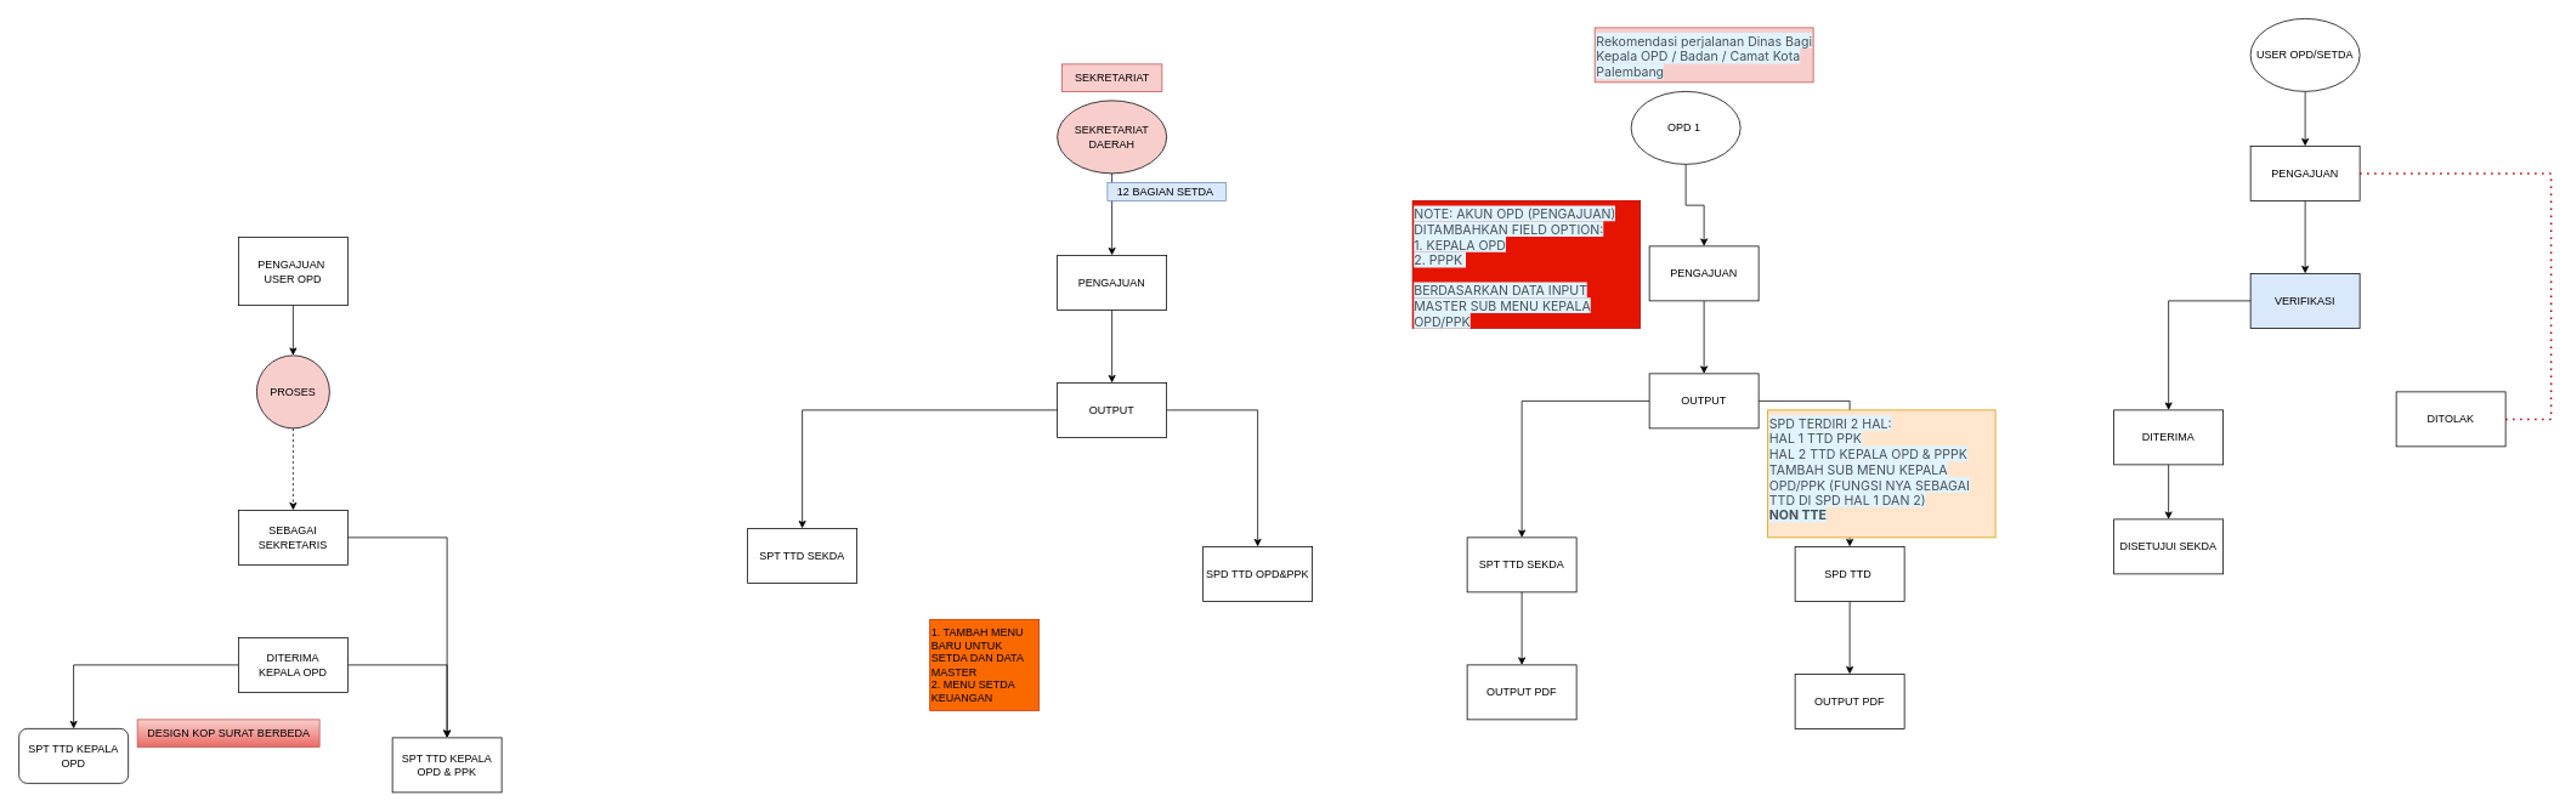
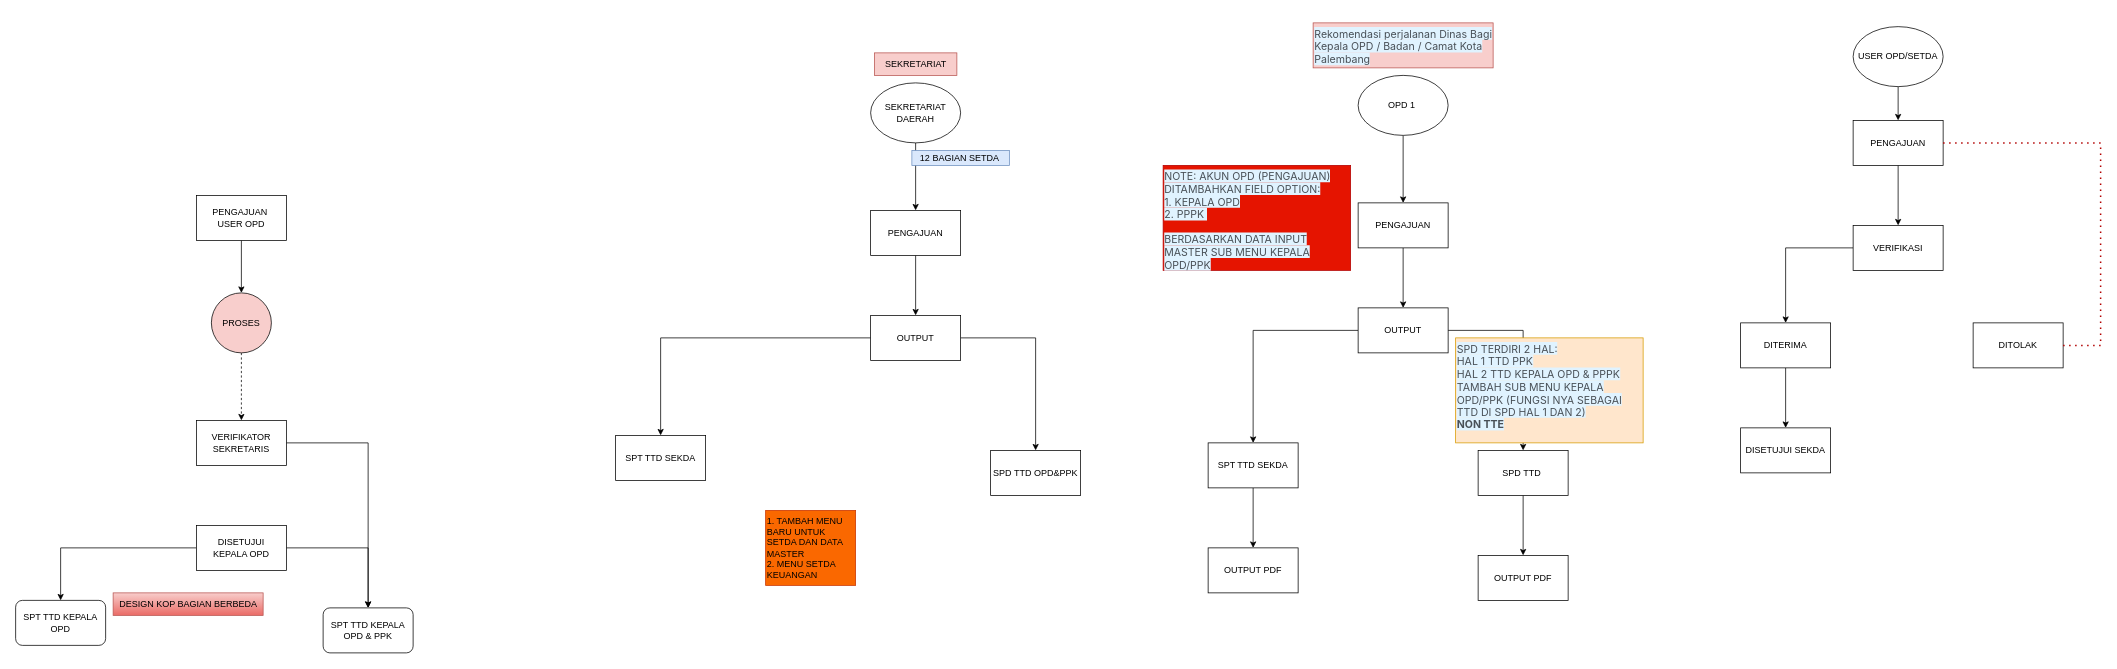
  <mxCell id="0" />
  <mxCell id="1" parent="0" />
  <mxCell id="2" value="" style="edgeStyle=orthogonalEdgeStyle;rounded=0;orthogonalLoop=1;jettySize=auto;html=1;" edge="1" parent="1" source="3" target="5"><mxGeometry relative="1" as="geometry" /></mxCell>
  <mxCell id="3" value="PENGAJUAN" style="rounded=0;whiteSpace=wrap;html=1;" vertex="1" parent="1"><mxGeometry x="2470" y="160" width="120" height="60" as="geometry" /></mxCell>
  <mxCell id="4" value="" style="edgeStyle=orthogonalEdgeStyle;rounded=0;orthogonalLoop=1;jettySize=auto;html=1;" edge="1" parent="1" source="5" target="7"><mxGeometry relative="1" as="geometry" /></mxCell>
- <mxCell id="5" value="VERIFIKASI" style="rounded=0;whiteSpace=wrap;html=1;fillColor=#dae8fc;" vertex="1" parent="1"><mxGeometry x="2470" y="300" width="120" height="60" as="geometry" /></mxCell>
+ <mxCell id="5" value="VERIFIKASI" style="rounded=0;whiteSpace=wrap;html=1;" vertex="1" parent="1"><mxGeometry x="2470" y="300" width="120" height="60" as="geometry" /></mxCell>
  <mxCell id="6" value="" style="edgeStyle=orthogonalEdgeStyle;rounded=0;orthogonalLoop=1;jettySize=auto;html=1;" edge="1" parent="1" source="7" target="9"><mxGeometry relative="1" as="geometry" /></mxCell>
- <mxCell id="7" value="DITERIMA" style="rounded=0;whiteSpace=wrap;html=1;" vertex="1" parent="1"><mxGeometry x="2320" y="450" width="120" height="60" as="geometry" /></mxCell>
+ <mxCell id="7" value="DITERIMA" style="rounded=0;whiteSpace=wrap;html=1;" vertex="1" parent="1"><mxGeometry x="2320" y="430" width="120" height="60" as="geometry" /></mxCell>
  <mxCell id="8" value="DITOLAK" style="whiteSpace=wrap;html=1;rounded=0;" vertex="1" parent="1"><mxGeometry x="2630" y="430" width="120" height="60" as="geometry" /></mxCell>
  <mxCell id="9" value="DISETUJUI SEKDA" style="whiteSpace=wrap;html=1;rounded=0;" vertex="1" parent="1"><mxGeometry x="2320" y="570" width="120" height="60" as="geometry" /></mxCell>
  <mxCell id="10" value="" style="endArrow=none;dashed=1;html=1;dashPattern=1 3;strokeWidth=2;rounded=0;entryX=1;entryY=0.5;entryDx=0;entryDy=0;exitX=1;exitY=0.5;exitDx=0;exitDy=0;fillColor=#e51400;strokeColor=#B20000;" edge="1" parent="1" source="8" target="3"><mxGeometry width="50" height="50" relative="1" as="geometry"><mxPoint x="2800" y="460" as="sourcePoint" /><mxPoint x="2640" y="163" as="targetPoint" /><Array as="points"><mxPoint x="2800" y="460" /><mxPoint x="2800" y="310" /><mxPoint x="2800" y="190" /><mxPoint x="2720" y="190" /></Array></mxGeometry></mxCell>
  <mxCell id="11" value="" style="edgeStyle=orthogonalEdgeStyle;rounded=0;orthogonalLoop=1;jettySize=auto;html=1;" edge="1" parent="1" source="12" target="3"><mxGeometry relative="1" as="geometry" /></mxCell>
- <mxCell id="12" value="USER OPD/SETDA" style="ellipse;whiteSpace=wrap;html=1;" vertex="1" parent="1"><mxGeometry x="2470" y="20" width="120" height="80" as="geometry" /></mxCell>
+ <mxCell id="12" value="USER OPD/SETDA" style="ellipse;whiteSpace=wrap;html=1;" vertex="1" parent="1"><mxGeometry x="2470" y="35" width="120" height="80" as="geometry" /></mxCell>
  <mxCell id="13" value="" style="edgeStyle=orthogonalEdgeStyle;rounded=0;orthogonalLoop=1;jettySize=auto;html=1;" edge="1" parent="1" source="14" target="17"><mxGeometry relative="1" as="geometry" /></mxCell>
- <mxCell id="14" value="OPD 1&amp;nbsp;" style="ellipse;whiteSpace=wrap;html=1;" vertex="1" parent="1"><mxGeometry x="1790" y="100" width="120" height="80" as="geometry" /></mxCell>
+ <mxCell id="14" value="OPD 1&amp;nbsp;" style="ellipse;whiteSpace=wrap;html=1;" vertex="1" parent="1"><mxGeometry x="1810" y="100" width="120" height="80" as="geometry" /></mxCell>
  <mxCell id="15" value="&lt;span style=&quot;color: rgb(73, 80, 87); font-family: -apple-system, &amp;quot;system-ui&amp;quot;, &amp;quot;Segoe UI&amp;quot;, Roboto, &amp;quot;Helvetica Neue&amp;quot;, Arial, &amp;quot;Noto Sans&amp;quot;, sans-serif, &amp;quot;Apple Color Emoji&amp;quot;, &amp;quot;Segoe UI Emoji&amp;quot;, &amp;quot;Segoe UI Symbol&amp;quot;, &amp;quot;Noto Color Emoji&amp;quot;; font-size: 14.08px; font-style: normal; font-variant-ligatures: normal; font-variant-caps: normal; font-weight: 400; letter-spacing: normal; orphans: 2; text-indent: 0px; text-transform: none; widows: 2; word-spacing: 0px; -webkit-text-stroke-width: 0px; white-space: normal; text-decoration-thickness: initial; text-decoration-style: initial; text-decoration-color: initial; float: none; background-color: rgb(224, 243, 255); display: inline !important;&quot;&gt;Rekomendasi perjalanan Dinas Bagi Kepala OPD / Badan / Camat Kota Palembang&lt;/span&gt;" style="text;whiteSpace=wrap;html=1;fillColor=#f8cecc;strokeColor=#b85450;align=left;" vertex="1" parent="1"><mxGeometry x="1750" y="30" width="240" height="60" as="geometry" /></mxCell>
  <mxCell id="16" value="" style="edgeStyle=orthogonalEdgeStyle;rounded=0;orthogonalLoop=1;jettySize=auto;html=1;" edge="1" parent="1" source="17" target="20"><mxGeometry relative="1" as="geometry" /></mxCell>
  <mxCell id="17" value="PENGAJUAN" style="whiteSpace=wrap;html=1;" vertex="1" parent="1"><mxGeometry x="1810" y="270" width="120" height="60" as="geometry" /></mxCell>
  <mxCell id="18" value="" style="edgeStyle=orthogonalEdgeStyle;rounded=0;orthogonalLoop=1;jettySize=auto;html=1;" edge="1" parent="1" source="20" target="22"><mxGeometry relative="1" as="geometry" /></mxCell>
  <mxCell id="19" value="" style="edgeStyle=orthogonalEdgeStyle;rounded=0;orthogonalLoop=1;jettySize=auto;html=1;" edge="1" parent="1" source="20" target="24"><mxGeometry relative="1" as="geometry" /></mxCell>
  <mxCell id="20" value="OUTPUT" style="whiteSpace=wrap;html=1;" vertex="1" parent="1"><mxGeometry x="1810" y="410" width="120" height="60" as="geometry" /></mxCell>
  <mxCell id="21" value="" style="edgeStyle=orthogonalEdgeStyle;rounded=0;orthogonalLoop=1;jettySize=auto;html=1;" edge="1" parent="1" source="22" target="27"><mxGeometry relative="1" as="geometry" /></mxCell>
  <mxCell id="22" value="SPT TTD SEKDA" style="whiteSpace=wrap;html=1;" vertex="1" parent="1"><mxGeometry x="1610" y="590" width="120" height="60" as="geometry" /></mxCell>
  <mxCell id="23" value="" style="edgeStyle=orthogonalEdgeStyle;rounded=0;orthogonalLoop=1;jettySize=auto;html=1;" edge="1" parent="1" source="24" target="26"><mxGeometry relative="1" as="geometry" /></mxCell>
  <mxCell id="24" value="SPD TTD&amp;nbsp;" style="whiteSpace=wrap;html=1;" vertex="1" parent="1"><mxGeometry x="1970" y="600" width="120" height="60" as="geometry" /></mxCell>
  <mxCell id="25" value="&lt;font face=&quot;-apple-system, system-ui, Segoe UI, Roboto, Helvetica Neue, Arial, Noto Sans, sans-serif, Apple Color Emoji, Segoe UI Emoji, Segoe UI Symbol, Noto Color Emoji&quot; color=&quot;#495057&quot;&gt;&lt;span style=&quot;font-size: 14.08px; background-color: rgb(224, 243, 255);&quot;&gt;SPD TERDIRI 2 HAL:&lt;/span&gt;&lt;/font&gt;&lt;div&gt;&lt;font face=&quot;-apple-system, system-ui, Segoe UI, Roboto, Helvetica Neue, Arial, Noto Sans, sans-serif, Apple Color Emoji, Segoe UI Emoji, Segoe UI Symbol, Noto Color Emoji&quot; color=&quot;#495057&quot;&gt;&lt;span style=&quot;font-size: 14.08px; background-color: rgb(224, 243, 255);&quot;&gt;HAL 1 TTD PPK&lt;/span&gt;&lt;/font&gt;&lt;/div&gt;&lt;div&gt;&lt;font face=&quot;-apple-system, system-ui, Segoe UI, Roboto, Helvetica Neue, Arial, Noto Sans, sans-serif, Apple Color Emoji, Segoe UI Emoji, Segoe UI Symbol, Noto Color Emoji&quot; color=&quot;#495057&quot;&gt;&lt;span style=&quot;font-size: 14.08px; background-color: rgb(224, 243, 255);&quot;&gt;HAL 2 TTD KEPALA OPD &amp;amp; PPPK&lt;/span&gt;&lt;/font&gt;&lt;/div&gt;&lt;div&gt;&lt;font face=&quot;-apple-system, system-ui, Segoe UI, Roboto, Helvetica Neue, Arial, Noto Sans, sans-serif, Apple Color Emoji, Segoe UI Emoji, Segoe UI Symbol, Noto Color Emoji&quot; color=&quot;#495057&quot;&gt;&lt;span style=&quot;font-size: 14.08px; background-color: rgb(224, 243, 255);&quot;&gt;TAMBAH SUB MENU KEPALA OPD/PPK (FUNGSI NYA SEBAGAI TTD DI SPD HAL 1 DAN 2)&lt;/span&gt;&lt;/font&gt;&lt;/div&gt;&lt;div&gt;&lt;font face=&quot;-apple-system, system-ui, Segoe UI, Roboto, Helvetica Neue, Arial, Noto Sans, sans-serif, Apple Color Emoji, Segoe UI Emoji, Segoe UI Symbol, Noto Color Emoji&quot; color=&quot;#495057&quot;&gt;&lt;span style=&quot;font-size: 14.08px; background-color: rgb(224, 243, 255);&quot;&gt;&lt;b&gt;NON TTE&lt;/b&gt;&lt;/span&gt;&lt;/font&gt;&lt;/div&gt;" style="text;whiteSpace=wrap;html=1;fillColor=#ffe6cc;strokeColor=#d79b00;" vertex="1" parent="1"><mxGeometry x="1940" y="450" width="250" height="140" as="geometry" /></mxCell>
  <mxCell id="26" value="OUTPUT PDF" style="whiteSpace=wrap;html=1;" vertex="1" parent="1"><mxGeometry x="1970" y="740" width="120" height="60" as="geometry" /></mxCell>
  <mxCell id="27" value="OUTPUT PDF" style="whiteSpace=wrap;html=1;" vertex="1" parent="1"><mxGeometry x="1610" y="730" width="120" height="60" as="geometry" /></mxCell>
  <mxCell id="28" value="" style="edgeStyle=orthogonalEdgeStyle;rounded=0;orthogonalLoop=1;jettySize=auto;html=1;" edge="1" parent="1" source="29" target="32"><mxGeometry relative="1" as="geometry" /></mxCell>
- <mxCell id="29" value="SEKRETARIAT DAERAH" style="ellipse;whiteSpace=wrap;html=1;fillColor=#f8cecc;" vertex="1" parent="1"><mxGeometry x="1160" y="110" width="120" height="80" as="geometry" /></mxCell>
+ <mxCell id="29" value="SEKRETARIAT DAERAH" style="ellipse;whiteSpace=wrap;html=1;" vertex="1" parent="1"><mxGeometry x="1160" y="110" width="120" height="80" as="geometry" /></mxCell>
  <mxCell id="30" value="SEKRETARIAT" style="text;html=1;align=center;verticalAlign=middle;resizable=0;points=[];autosize=1;strokeColor=#b85450;fillColor=#f8cecc;" vertex="1" parent="1"><mxGeometry x="1165" y="70" width="110" height="30" as="geometry" /></mxCell>
  <mxCell id="31" value="" style="edgeStyle=orthogonalEdgeStyle;rounded=0;orthogonalLoop=1;jettySize=auto;html=1;" edge="1" parent="1" source="32" target="35"><mxGeometry relative="1" as="geometry" /></mxCell>
  <mxCell id="32" value="PENGAJUAN" style="whiteSpace=wrap;html=1;" vertex="1" parent="1"><mxGeometry x="1160" y="280" width="120" height="60" as="geometry" /></mxCell>
  <mxCell id="33" value="" style="edgeStyle=orthogonalEdgeStyle;rounded=0;orthogonalLoop=1;jettySize=auto;html=1;" edge="1" parent="1" source="35" target="36"><mxGeometry relative="1" as="geometry" /></mxCell>
  <mxCell id="34" value="" style="edgeStyle=orthogonalEdgeStyle;rounded=0;orthogonalLoop=1;jettySize=auto;html=1;" edge="1" parent="1" source="35" target="37"><mxGeometry relative="1" as="geometry" /></mxCell>
  <mxCell id="35" value="OUTPUT" style="whiteSpace=wrap;html=1;" vertex="1" parent="1"><mxGeometry x="1160" y="420" width="120" height="60" as="geometry" /></mxCell>
  <mxCell id="36" value="SPT TTD SEKDA" style="whiteSpace=wrap;html=1;" vertex="1" parent="1"><mxGeometry x="820" y="580" width="120" height="60" as="geometry" /></mxCell>
  <mxCell id="37" value="SPD TTD OPD&amp;amp;PPK" style="whiteSpace=wrap;html=1;" vertex="1" parent="1"><mxGeometry x="1320" y="600" width="120" height="60" as="geometry" /></mxCell>
  <mxCell id="38" value="12 BAGIAN SETDA&amp;nbsp;" style="text;html=1;align=center;verticalAlign=middle;resizable=0;points=[];autosize=1;strokeColor=#6c8ebf;fillColor=#dae8fc;" vertex="1" parent="1"><mxGeometry x="1215" y="200" width="130" height="20" as="geometry" /></mxCell>
  <mxCell id="39" value="&lt;font face=&quot;-apple-system, system-ui, Segoe UI, Roboto, Helvetica Neue, Arial, Noto Sans, sans-serif, Apple Color Emoji, Segoe UI Emoji, Segoe UI Symbol, Noto Color Emoji&quot; color=&quot;#495057&quot;&gt;&lt;span style=&quot;font-size: 14.08px; background-color: rgb(224, 243, 255);&quot;&gt;NOTE: AKUN OPD (PENGAJUAN) DITAMBAHKAN FIELD OPTION:&lt;/span&gt;&lt;/font&gt;&lt;div&gt;&lt;font face=&quot;-apple-system, system-ui, Segoe UI, Roboto, Helvetica Neue, Arial, Noto Sans, sans-serif, Apple Color Emoji, Segoe UI Emoji, Segoe UI Symbol, Noto Color Emoji&quot; color=&quot;#495057&quot;&gt;&lt;span style=&quot;font-size: 14.08px; background-color: rgb(224, 243, 255);&quot;&gt;1. KEPALA OPD&lt;/span&gt;&lt;/font&gt;&lt;/div&gt;&lt;div&gt;&lt;font face=&quot;-apple-system, system-ui, Segoe UI, Roboto, Helvetica Neue, Arial, Noto Sans, sans-serif, Apple Color Emoji, Segoe UI Emoji, Segoe UI Symbol, Noto Color Emoji&quot; color=&quot;#495057&quot;&gt;&lt;span style=&quot;font-size: 14.08px; background-color: rgb(224, 243, 255);&quot;&gt;2. PPPK&amp;nbsp;&lt;/span&gt;&lt;/font&gt;&lt;/div&gt;&lt;div&gt;&lt;font face=&quot;-apple-system, system-ui, Segoe UI, Roboto, Helvetica Neue, Arial, Noto Sans, sans-serif, Apple Color Emoji, Segoe UI Emoji, Segoe UI Symbol, Noto Color Emoji&quot; color=&quot;#495057&quot;&gt;&lt;span style=&quot;font-size: 14.08px; background-color: rgb(224, 243, 255);&quot;&gt;&lt;br&gt;&lt;/span&gt;&lt;/font&gt;&lt;/div&gt;&lt;div&gt;&lt;font face=&quot;-apple-system, system-ui, Segoe UI, Roboto, Helvetica Neue, Arial, Noto Sans, sans-serif, Apple Color Emoji, Segoe UI Emoji, Segoe UI Symbol, Noto Color Emoji&quot; color=&quot;#495057&quot;&gt;&lt;span style=&quot;font-size: 14.08px; background-color: rgb(224, 243, 255);&quot;&gt;BERDASARKAN DATA INPUT MASTER SUB MENU KEPALA OPD/PPK&lt;/span&gt;&lt;/font&gt;&lt;/div&gt;" style="text;whiteSpace=wrap;html=1;fillColor=#e51400;strokeColor=#B20000;fontColor=#ffffff;" vertex="1" parent="1"><mxGeometry x="1550" y="220" width="250" height="140" as="geometry" /></mxCell>
  <mxCell id="40" value="1. TAMBAH MENU BARU UNTUK SETDA DAN DATA MASTER&lt;div&gt;2. MENU SETDA KEUANGAN&lt;/div&gt;" style="whiteSpace=wrap;html=1;fillColor=#fa6800;fontColor=#000000;strokeColor=#C73500;align=left;" vertex="1" parent="1"><mxGeometry x="1020" y="680" width="120" height="100" as="geometry" /></mxCell>
  <mxCell id="41" value="" style="edgeStyle=orthogonalEdgeStyle;rounded=0;orthogonalLoop=1;jettySize=auto;html=1;" edge="1" parent="1" source="42" target="44"><mxGeometry relative="1" as="geometry" /></mxCell>
- <mxCell id="42" value="PENGAJUAN&amp;nbsp;&lt;div&gt;USER OPD&lt;/div&gt;" style="whiteSpace=wrap;html=1;" vertex="1" parent="1"><mxGeometry x="261" y="260" width="120" height="75" as="geometry" /></mxCell>
+ <mxCell id="42" value="PENGAJUAN&amp;nbsp;&lt;div&gt;USER OPD&lt;/div&gt;" style="whiteSpace=wrap;html=1;" vertex="1" parent="1"><mxGeometry x="261" y="260" width="120" height="60" as="geometry" /></mxCell>
  <mxCell id="43" value="" style="edgeStyle=orthogonalEdgeStyle;rounded=0;orthogonalLoop=1;jettySize=auto;html=1;dashed=1;" edge="1" parent="1" source="44" target="46"><mxGeometry relative="1" as="geometry" /></mxCell>
  <mxCell id="44" value="PROSES" style="ellipse;whiteSpace=wrap;html=1;fillColor=#f8cecc;" vertex="1" parent="1"><mxGeometry x="281" y="390" width="80" height="80" as="geometry" /></mxCell>
  <mxCell id="45" value="" style="edgeStyle=orthogonalEdgeStyle;rounded=0;orthogonalLoop=1;jettySize=auto;html=1;" edge="1" parent="1" source="46" target="51"><mxGeometry relative="1" as="geometry" /></mxCell>
- <mxCell id="46" value="SEBAGAI&lt;div&gt;SEKRETARIS&lt;/div&gt;" style="whiteSpace=wrap;html=1;" vertex="1" parent="1"><mxGeometry x="261" y="560" width="120" height="60" as="geometry" /></mxCell>
+ <mxCell id="46" value="VERIFIKATOR&lt;div&gt;SEKRETARIS&lt;/div&gt;" style="whiteSpace=wrap;html=1;" vertex="1" parent="1"><mxGeometry x="261" y="560" width="120" height="60" as="geometry" /></mxCell>
  <mxCell id="47" value="" style="edgeStyle=orthogonalEdgeStyle;rounded=0;orthogonalLoop=1;jettySize=auto;html=1;" edge="1" parent="1" source="49" target="50"><mxGeometry relative="1" as="geometry" /></mxCell>
  <mxCell id="48" value="" style="edgeStyle=orthogonalEdgeStyle;rounded=0;orthogonalLoop=1;jettySize=auto;html=1;" edge="1" parent="1" source="49" target="51"><mxGeometry relative="1" as="geometry" /></mxCell>
- <mxCell id="49" value="DITERIMA&lt;div&gt;KEPALA OPD&lt;/div&gt;" style="whiteSpace=wrap;html=1;" vertex="1" parent="1"><mxGeometry x="261" y="700" width="120" height="60" as="geometry" /></mxCell>
+ <mxCell id="49" value="DISETUJUI&lt;div&gt;KEPALA OPD&lt;/div&gt;" style="whiteSpace=wrap;html=1;" vertex="1" parent="1"><mxGeometry x="261" y="700" width="120" height="60" as="geometry" /></mxCell>
  <mxCell id="50" value="SPT TTD KEPALA OPD" style="whiteSpace=wrap;html=1;rounded=1;" vertex="1" parent="1"><mxGeometry x="20" y="800" width="120" height="60" as="geometry" /></mxCell>
- <mxCell id="51" value="SPT TTD KEPALA OPD &amp;amp; PPK" style="whiteSpace=wrap;html=1;" vertex="1" parent="1"><mxGeometry x="430" y="810" width="120" height="60" as="geometry" /></mxCell>
- <mxCell id="52" value="DESIGN KOP SURAT BERBEDA" style="text;html=1;align=center;verticalAlign=middle;resizable=0;points=[];autosize=1;strokeColor=#b85450;fillColor=#f8cecc;gradientColor=#ea6b66;" vertex="1" parent="1"><mxGeometry x="150" y="790" width="200" height="30" as="geometry" /></mxCell>
+ <mxCell id="51" value="SPT TTD KEPALA OPD &amp;amp; PPK" style="whiteSpace=wrap;html=1;rounded=1;" vertex="1" parent="1"><mxGeometry x="430" y="810" width="120" height="60" as="geometry" /></mxCell>
+ <mxCell id="52" value="DESIGN KOP BAGIAN BERBEDA" style="text;html=1;align=center;verticalAlign=middle;resizable=0;points=[];autosize=1;strokeColor=#b85450;fillColor=#f8cecc;gradientColor=#ea6b66;" vertex="1" parent="1"><mxGeometry x="150" y="790" width="200" height="30" as="geometry" /></mxCell>
